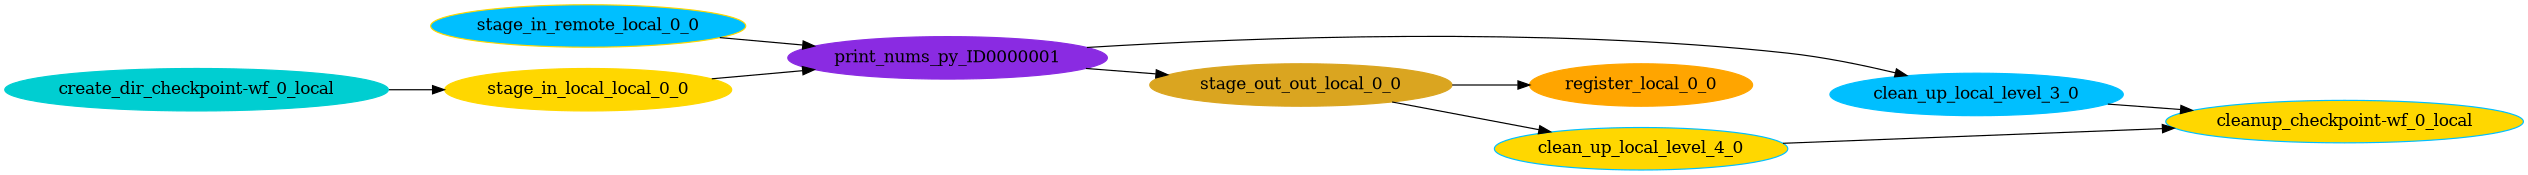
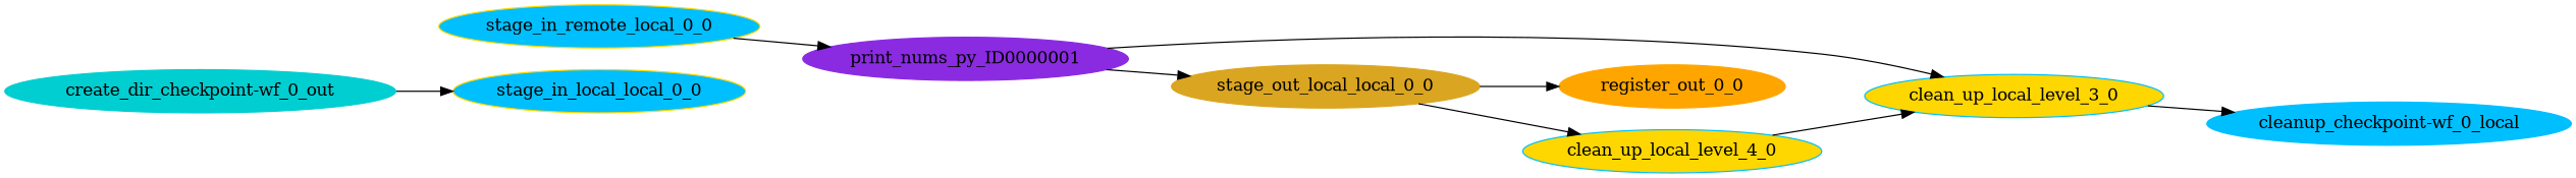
  digraph {
    rankdir=LR
    node [color=deepskyblue shape=ellipse style=filled]
    edge [arrowhead=normal arrowsize=1.0]
    n1 [color=gold fillcolor=deepskyblue label=stage_in_remote_local_0_0]
    n2 [color=blueviolet label=print_nums_py_ID0000001]
-   n3 [label=clean_up_local_level_3_0]
-   n4 [color=goldenrod label=stage_out_out_local_0_0]
-   n5 [color=orange label=register_local_0_0]
-   n6 [label="cleanup_checkpoint-wf_0_local" fillcolor=gold]
+   n3 [label=clean_up_local_level_3_0 fillcolor=gold]
+   n4 [color=goldenrod label=stage_out_local_local_0_0]
+   n5 [color=orange label=register_out_0_0]
+   n6 [label="cleanup_checkpoint-wf_0_local"]
    n7 [fillcolor=gold label=clean_up_local_level_4_0]
-   n8 [color=gold label=stage_in_local_local_0_0]
-   n9 [color=darkturquoise label="create_dir_checkpoint-wf_0_local"]
+   n8 [color=gold label=stage_in_local_local_0_0 fillcolor=deepskyblue]
+   n9 [color=darkturquoise label="create_dir_checkpoint-wf_0_out"]
    n1 -> n2
    n2 -> n3
    n2 -> n4
    n3 -> n6
    n4 -> n5
    n4 -> n7
-   n7 -> n6
-   n8 -> n2
+   n7 -> n3
    n9 -> n8
  }
